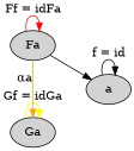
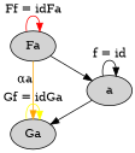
  digraph {
    rankdir=LR
    node [color=black fillcolor=lightgray style=filled]
    n1 [label=Fa]
    n2 [label=Ga]
    n3 [label=a]
    subgraph sub_1 {
      rank=same
      n1
      n2
    }
    subgraph sub_2 {
      rank=same
      n3
    }
    n1 -> n1 [color=red label="Ff = idFa"]
    n1 -> n2 [color=orange xlabel="αa"]
    n1 -> n3
    n2 -> n2 [color=yellow label="Gf = idGa"]
+   n3 -> n2
    n3 -> n3 [label="f = id"]
  }
